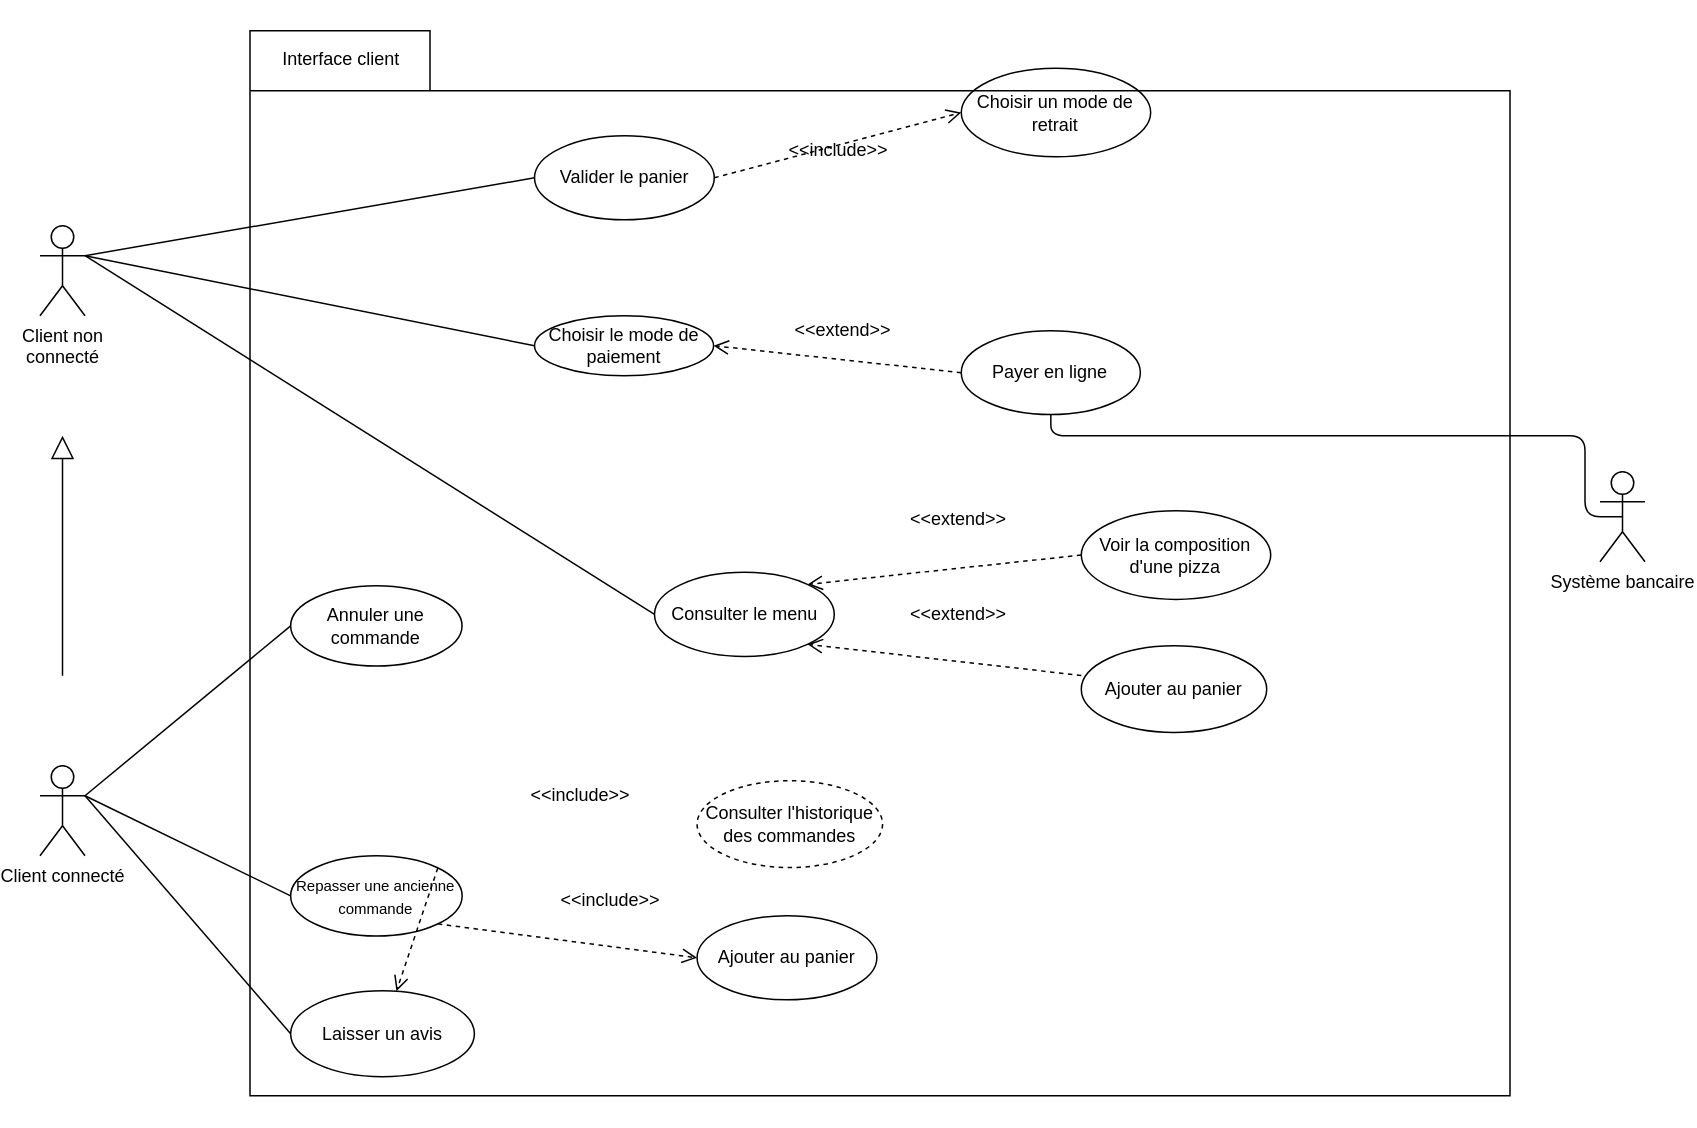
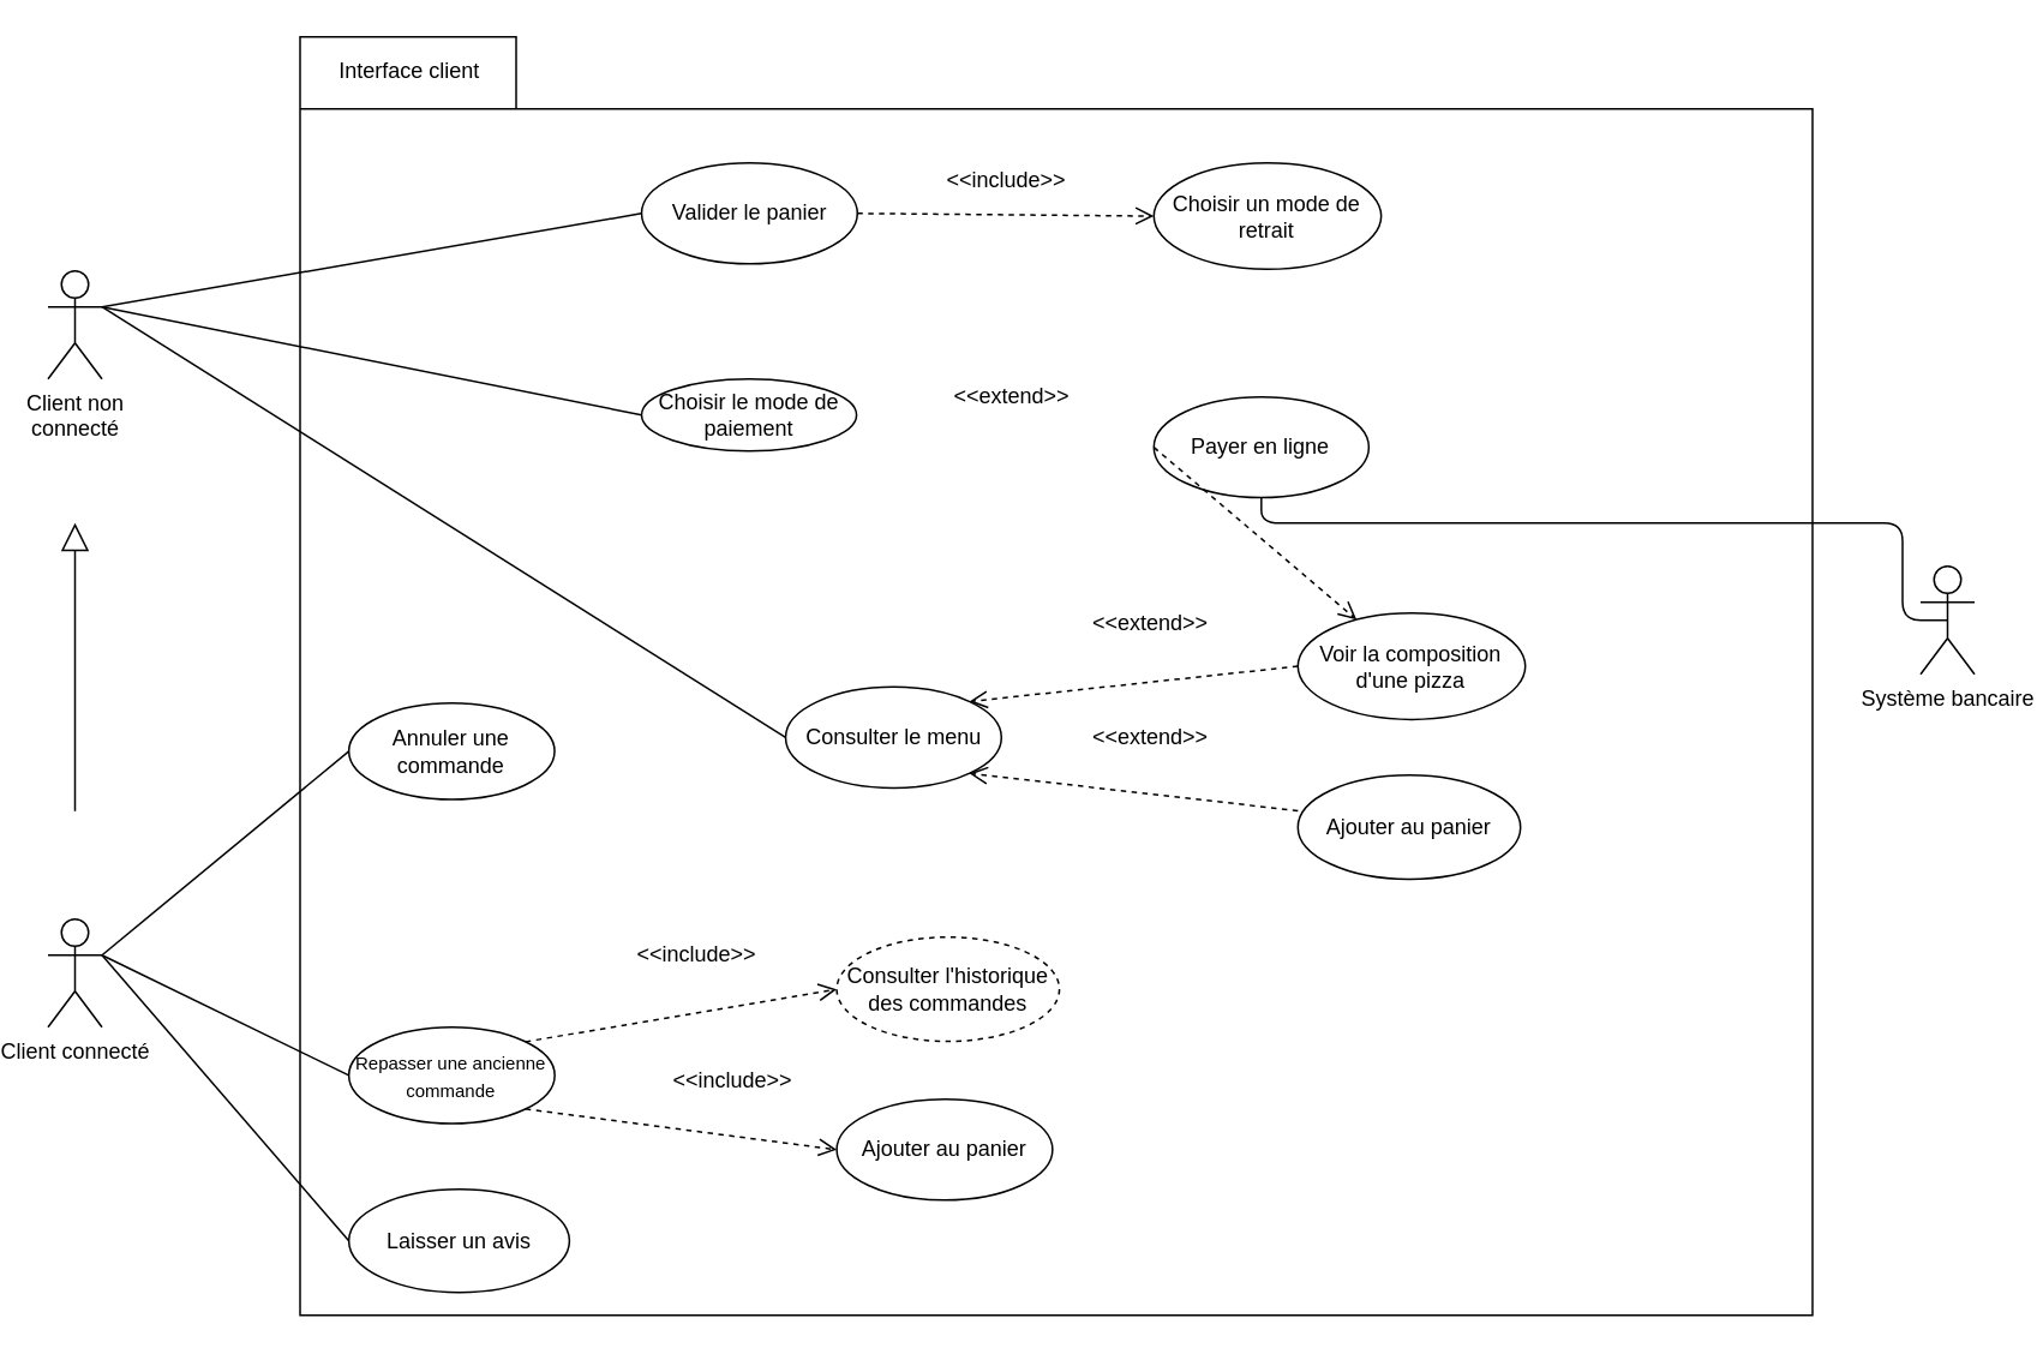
  <mxCell id="0" />
  <mxCell id="1" parent="0" />
  <mxCell id="2" value="" style="group" parent="1" vertex="1" connectable="0"><mxGeometry x="160" y="20" width="840" height="710" as="geometry" /></mxCell>
  <mxCell id="3" value="&lt;div&gt;&lt;br&gt;&lt;/div&gt;&lt;div&gt;&lt;br&gt;&lt;/div&gt;" style="shape=folder;fontStyle=1;spacingTop=10;tabWidth=120;tabHeight=40;tabPosition=left;html=1;fillColor=none;" parent="2" vertex="1"><mxGeometry width="840.0" height="710" as="geometry" /></mxCell>
  <mxCell id="4" value="Interface client" style="text;html=1;strokeColor=none;fillColor=none;align=center;verticalAlign=middle;whiteSpace=wrap;rounded=0;" parent="2" vertex="1"><mxGeometry x="0.003" y="5.996" width="121.935" height="25.357" as="geometry" /></mxCell>
  <mxCell id="5" value="&lt;div&gt;Payer en ligne&lt;/div&gt;" style="ellipse;whiteSpace=wrap;html=1;fillColor=none;" parent="2" vertex="1"><mxGeometry x="474.19" y="200" width="119.38" height="55.86" as="geometry" /></mxCell>
  <mxCell id="6" value="&lt;font style=&quot;font-size: 10px&quot;&gt;Repasser une ancienne commande&lt;br&gt;&lt;/font&gt;" style="ellipse;whiteSpace=wrap;html=1;fillColor=none;" parent="2" vertex="1"><mxGeometry x="27.1" y="550" width="114.34" height="53.5" as="geometry" /></mxCell>
  <mxCell id="7" value="&lt;font&gt;&lt;font style=&quot;font-size: 12px&quot;&gt;Laisser un avis&lt;/font&gt;&lt;br&gt;&lt;/font&gt;" style="ellipse;whiteSpace=wrap;html=1;fillColor=none;" parent="2" vertex="1"><mxGeometry x="27.1" y="640" width="122.51" height="57.32" as="geometry" /></mxCell>
  <mxCell id="8" value="Choisir le mode de paiement" style="ellipse;whiteSpace=wrap;html=1;fillColor=none;" parent="2" vertex="1"><mxGeometry x="189.68" y="190" width="119.38" height="40" as="geometry" /></mxCell>
  <mxCell id="9" value="Annuler une commande" style="ellipse;whiteSpace=wrap;html=1;fillColor=none;" parent="2" vertex="1"><mxGeometry x="27.1" y="370" width="114.26" height="53.46" as="geometry" /></mxCell>
- <mxCell id="10" value="" style="endArrow=open;dashed=1;html=1;exitX=0;exitY=0.5;exitDx=0;exitDy=0;entryX=1;entryY=0.5;entryDx=0;entryDy=0;startArrow=none;startFill=0;endSize=8;endFill=0;startSize=9;" parent="2" source="5" target="8" edge="1"><mxGeometry width="50" height="50" relative="1" as="geometry"><mxPoint x="460.645" y="217.19" as="sourcePoint" /><mxPoint x="352.257" y="217.19" as="targetPoint" /></mxGeometry></mxCell>
+ <mxCell id="10" value="" style="endArrow=open;dashed=1;html=1;exitX=0;exitY=0.5;exitDx=0;exitDy=0;startArrow=none;startFill=0;endSize=8;endFill=0;startSize=9;" parent="2" source="5" target="21" edge="1"><mxGeometry width="50" height="50" relative="1" as="geometry"><mxPoint x="460.645" y="217.19" as="sourcePoint" /><mxPoint x="352.257" y="217.19" as="targetPoint" /></mxGeometry></mxCell>
  <mxCell id="11" value="&amp;lt;&amp;lt;extend&amp;gt;&amp;gt;" style="text;html=1;align=center;verticalAlign=middle;resizable=0;points=[];autosize=1;" parent="2" vertex="1"><mxGeometry x="354.996" y="189.999" width="80" height="20" as="geometry" /></mxCell>
  <mxCell id="12" value="&lt;div&gt;Consulter l'historique des commandes&lt;/div&gt;" style="ellipse;whiteSpace=wrap;html=1;fillColor=none;dashed=1;" parent="2" vertex="1"><mxGeometry x="298.06" y="500" width="123.65" height="57.86" as="geometry" /></mxCell>
- <mxCell id="13" value="" style="endArrow=open;dashed=1;html=1;exitX=1;exitY=0;exitDx=0;exitDy=0;endFill=0;endSize=8;" parent="2" source="6" target="7" edge="1"><mxGeometry width="50" height="50" relative="1" as="geometry"><mxPoint x="420.0" y="438.679" as="sourcePoint" /><mxPoint x="487.742" y="375.286" as="targetPoint" /></mxGeometry></mxCell>
+ <mxCell id="13" value="" style="endArrow=open;dashed=1;html=1;exitX=1;exitY=0;exitDx=0;exitDy=0;entryX=0;entryY=0.5;entryDx=0;entryDy=0;endFill=0;endSize=8;" parent="2" source="6" target="12" edge="1"><mxGeometry width="50" height="50" relative="1" as="geometry"><mxPoint x="420.0" y="438.679" as="sourcePoint" /><mxPoint x="487.742" y="375.286" as="targetPoint" /></mxGeometry></mxCell>
  <mxCell id="14" value="&amp;lt;&amp;lt;include&amp;gt;&amp;gt;" style="text;html=1;align=center;verticalAlign=middle;resizable=0;points=[];autosize=1;" parent="2" vertex="1"><mxGeometry x="180.001" y="500.001" width="80" height="20" as="geometry" /></mxCell>
  <mxCell id="15" value="&lt;div&gt;Valider le panier&lt;/div&gt;" style="ellipse;whiteSpace=wrap;html=1;fillColor=none;" parent="2" vertex="1"><mxGeometry x="189.68" y="70" width="119.84" height="56.07" as="geometry" /></mxCell>
  <mxCell id="16" value="Ajouter au panier" style="ellipse;whiteSpace=wrap;html=1;fillColor=none;" parent="2" vertex="1"><mxGeometry x="298.06" y="590" width="119.85" height="56.08" as="geometry" /></mxCell>
  <mxCell id="17" value="" style="endArrow=open;dashed=1;html=1;exitX=1;exitY=1;exitDx=0;exitDy=0;entryX=0;entryY=0.5;entryDx=0;entryDy=0;startArrow=none;startFill=0;startSize=8;endFill=0;endSize=8;" parent="2" source="6" target="16" edge="1"><mxGeometry width="50" height="50" relative="1" as="geometry"><mxPoint x="420.0" y="438.679" as="sourcePoint" /><mxPoint x="487.742" y="375.286" as="targetPoint" /></mxGeometry></mxCell>
- <mxCell id="18" value="&lt;div&gt;Choisir un mode de retrait&lt;/div&gt;" style="ellipse;whiteSpace=wrap;html=1;fillColor=none;" parent="2" vertex="1"><mxGeometry x="474.19" y="25" width="126.25" height="59.07" as="geometry" /></mxCell>
+ <mxCell id="18" value="&lt;div&gt;Choisir un mode de retrait&lt;/div&gt;" style="ellipse;whiteSpace=wrap;html=1;fillColor=none;" parent="2" vertex="1"><mxGeometry x="474.19" y="70" width="126.25" height="59.07" as="geometry" /></mxCell>
  <mxCell id="19" value="" style="endArrow=open;dashed=1;html=1;entryX=0;entryY=0.5;entryDx=0;entryDy=0;exitX=1;exitY=0.5;exitDx=0;exitDy=0;startArrow=none;startFill=0;endFill=0;endSize=8;" parent="2" source="15" target="18" edge="1"><mxGeometry width="50" height="50" relative="1" as="geometry"><mxPoint x="569.032" y="408.003" as="sourcePoint" /><mxPoint x="636.774" y="344.61" as="targetPoint" /></mxGeometry></mxCell>
  <mxCell id="20" value="&amp;lt;&amp;lt;include&amp;gt;&amp;gt;" style="text;html=1;align=center;verticalAlign=middle;resizable=0;points=[];autosize=1;" parent="2" vertex="1"><mxGeometry x="352.257" y="70.003" width="80" height="20" as="geometry" /></mxCell>
  <mxCell id="21" value="Voir la composition d'une pizza" style="ellipse;whiteSpace=wrap;html=1;fillColor=none;" parent="2" vertex="1"><mxGeometry x="554.2" y="320" width="126.28" height="59.09" as="geometry" /></mxCell>
  <mxCell id="22" value="" style="endArrow=open;dashed=1;html=1;exitX=0;exitY=0.5;exitDx=0;exitDy=0;entryX=1;entryY=0;entryDx=0;entryDy=0;startArrow=none;startFill=0;endSize=8;endFill=0;startSize=9;" parent="2" source="21" target="26" edge="1"><mxGeometry width="50" height="50" relative="1" as="geometry"><mxPoint x="337.423" y="658.017" as="sourcePoint" /><mxPoint x="405.165" y="594.624" as="targetPoint" /></mxGeometry></mxCell>
  <mxCell id="23" value="&amp;lt;&amp;lt;extend&amp;gt;&amp;gt;" style="text;html=1;align=center;verticalAlign=middle;resizable=0;points=[];autosize=1;" parent="2" vertex="1"><mxGeometry x="432.262" y="315.696" width="80" height="20" as="geometry" /></mxCell>
  <mxCell id="24" value="" style="group" parent="2" vertex="1" connectable="0"><mxGeometry x="269.681" y="341.053" width="162.581" height="76.071" as="geometry" /></mxCell>
  <mxCell id="25" value="Consulter le menu" style="text;html=1;strokeColor=none;fillColor=none;align=center;verticalAlign=middle;whiteSpace=wrap;rounded=0;" parent="24" vertex="1"><mxGeometry x="-1.047" y="35.357" width="121.935" height="25.357" as="geometry" /></mxCell>
  <mxCell id="26" value="" style="ellipse;whiteSpace=wrap;html=1;fillColor=none;" parent="24" vertex="1"><mxGeometry y="20" width="119.84" height="56.07" as="geometry" /></mxCell>
  <mxCell id="27" value="" style="endArrow=open;dashed=1;html=1;entryX=1;entryY=1;entryDx=0;entryDy=0;startArrow=none;startFill=0;endSize=8;endFill=0;startSize=9;" parent="2" target="26" edge="1"><mxGeometry width="50" height="50" relative="1" as="geometry"><mxPoint x="554.197" y="429.803" as="sourcePoint" /><mxPoint x="774.259" y="504.336" as="targetPoint" /></mxGeometry></mxCell>
  <mxCell id="28" value="Ajouter au panier" style="ellipse;whiteSpace=wrap;html=1;fillColor=none;" parent="2" vertex="1"><mxGeometry x="554.2" y="410" width="123.61" height="57.84" as="geometry" /></mxCell>
  <mxCell id="29" value="&amp;lt;&amp;lt;extend&amp;gt;&amp;gt;" style="text;html=1;align=center;verticalAlign=middle;resizable=0;points=[];autosize=1;" parent="2" vertex="1"><mxGeometry x="432.262" y="379.089" width="80" height="20" as="geometry" /></mxCell>
  <mxCell id="30" value="&amp;lt;&amp;lt;include&amp;gt;&amp;gt;" style="text;html=1;align=center;verticalAlign=middle;resizable=0;points=[];autosize=1;" parent="2" vertex="1"><mxGeometry x="200.001" y="570.001" width="80" height="20" as="geometry" /></mxCell>
  <mxCell id="31" style="rounded=0;orthogonalLoop=1;jettySize=auto;html=1;entryX=0;entryY=0.5;entryDx=0;entryDy=0;endArrow=none;endFill=0;endSize=10;strokeWidth=1;exitX=1;exitY=0.333;exitDx=0;exitDy=0;exitPerimeter=0;" parent="1" source="33" target="26" edge="1"><mxGeometry relative="1" as="geometry"><mxPoint x="140" y="220" as="sourcePoint" /></mxGeometry></mxCell>
  <mxCell id="32" style="edgeStyle=none;rounded=0;orthogonalLoop=1;jettySize=auto;html=1;entryX=0;entryY=0.5;entryDx=0;entryDy=0;endArrow=none;endFill=0;endSize=10;strokeWidth=1;exitX=1;exitY=0.333;exitDx=0;exitDy=0;exitPerimeter=0;" parent="1" source="33" target="8" edge="1"><mxGeometry relative="1" as="geometry"><mxPoint x="160" y="290" as="sourcePoint" /></mxGeometry></mxCell>
  <mxCell id="33" value="Client non &lt;br&gt;connecté" style="shape=umlActor;verticalLabelPosition=bottom;labelBackgroundColor=#ffffff;verticalAlign=top;html=1;outlineConnect=0;fillColor=none;" parent="1" vertex="1"><mxGeometry x="20" y="150" width="30" height="60" as="geometry" /></mxCell>
  <mxCell id="34" value="&lt;div&gt;Client connecté&lt;/div&gt;" style="shape=umlActor;verticalLabelPosition=bottom;labelBackgroundColor=#ffffff;verticalAlign=top;html=1;outlineConnect=0;fillColor=none;" parent="1" vertex="1"><mxGeometry x="20" y="510" width="30" height="60" as="geometry" /></mxCell>
  <mxCell id="35" style="rounded=0;orthogonalLoop=1;jettySize=auto;html=1;exitX=0;exitY=0.5;exitDx=0;exitDy=0;entryX=1;entryY=0.333;entryDx=0;entryDy=0;entryPerimeter=0;endArrow=none;endFill=0;" parent="1" source="6" target="34" edge="1"><mxGeometry relative="1" as="geometry" /></mxCell>
  <mxCell id="36" value="" style="endArrow=block;html=1;endFill=0;startSize=12;endSize=13;" parent="1" edge="1"><mxGeometry width="50" height="50" relative="1" as="geometry"><mxPoint x="35" y="450" as="sourcePoint" /><mxPoint x="35" y="290" as="targetPoint" /></mxGeometry></mxCell>
  <mxCell id="37" value="" style="endArrow=none;html=1;entryX=0;entryY=0.5;entryDx=0;entryDy=0;exitX=1;exitY=0.333;exitDx=0;exitDy=0;exitPerimeter=0;" parent="1" source="34" target="9" edge="1"><mxGeometry width="50" height="50" relative="1" as="geometry"><mxPoint x="530" y="410" as="sourcePoint" /><mxPoint x="580" y="360" as="targetPoint" /></mxGeometry></mxCell>
  <mxCell id="38" value="Système bancaire" style="shape=umlActor;verticalLabelPosition=bottom;labelBackgroundColor=#ffffff;verticalAlign=top;html=1;outlineConnect=0;" parent="1" vertex="1"><mxGeometry x="1060" y="314" width="30" height="60" as="geometry" /></mxCell>
  <mxCell id="39" value="" style="endArrow=none;html=1;entryX=0.5;entryY=1;entryDx=0;entryDy=0;exitX=0.5;exitY=0.5;exitDx=0;exitDy=0;exitPerimeter=0;edgeStyle=orthogonalEdgeStyle;" parent="1" source="38" target="5" edge="1"><mxGeometry width="50" height="50" relative="1" as="geometry"><mxPoint x="530" y="410" as="sourcePoint" /><mxPoint x="580" y="360" as="targetPoint" /><Array as="points"><mxPoint x="1050" y="344" /><mxPoint x="1050" y="290" /><mxPoint x="694" y="290" /></Array></mxGeometry></mxCell>
  <mxCell id="40" value="" style="endArrow=none;html=1;exitX=1;exitY=0.333;exitDx=0;exitDy=0;exitPerimeter=0;entryX=0;entryY=0.5;entryDx=0;entryDy=0;" parent="1" source="34" target="7" edge="1"><mxGeometry width="50" height="50" relative="1" as="geometry"><mxPoint x="530" y="410" as="sourcePoint" /><mxPoint x="580" y="360" as="targetPoint" /></mxGeometry></mxCell>
  <mxCell id="41" value="" style="endArrow=none;html=1;entryX=0;entryY=0.5;entryDx=0;entryDy=0;exitX=1;exitY=0.333;exitDx=0;exitDy=0;exitPerimeter=0;" parent="1" source="33" target="15" edge="1"><mxGeometry width="50" height="50" relative="1" as="geometry"><mxPoint x="530" y="410" as="sourcePoint" /><mxPoint x="580" y="360" as="targetPoint" /></mxGeometry></mxCell>
